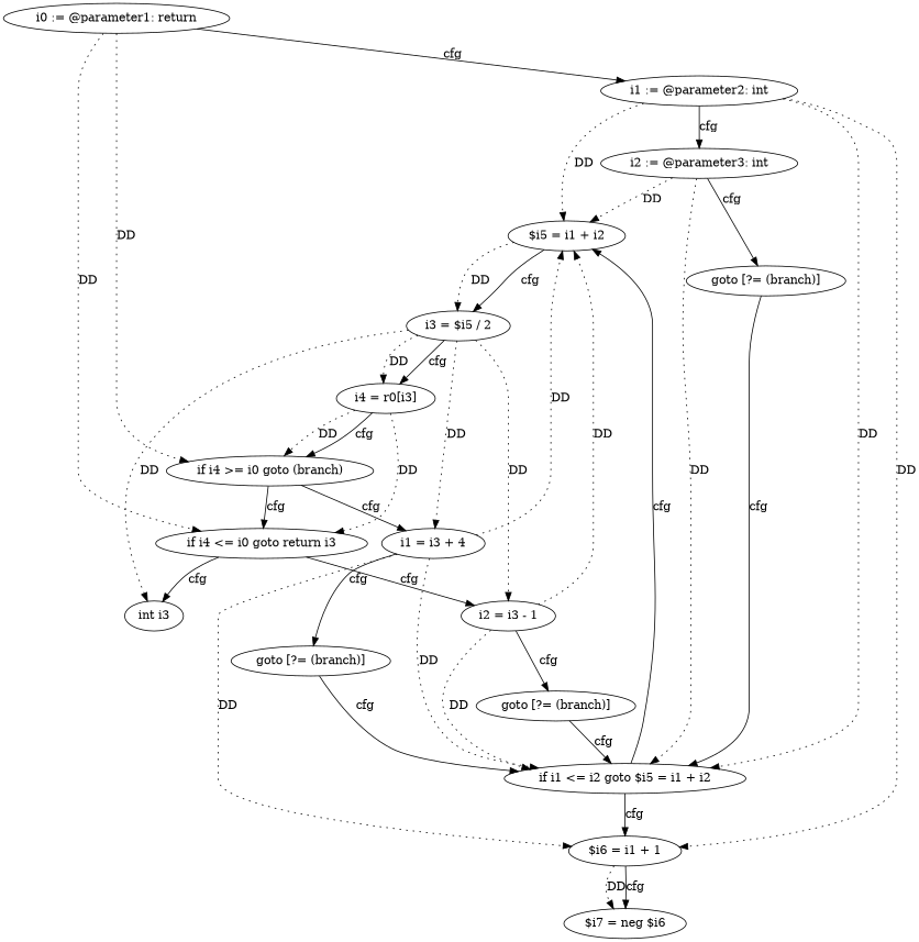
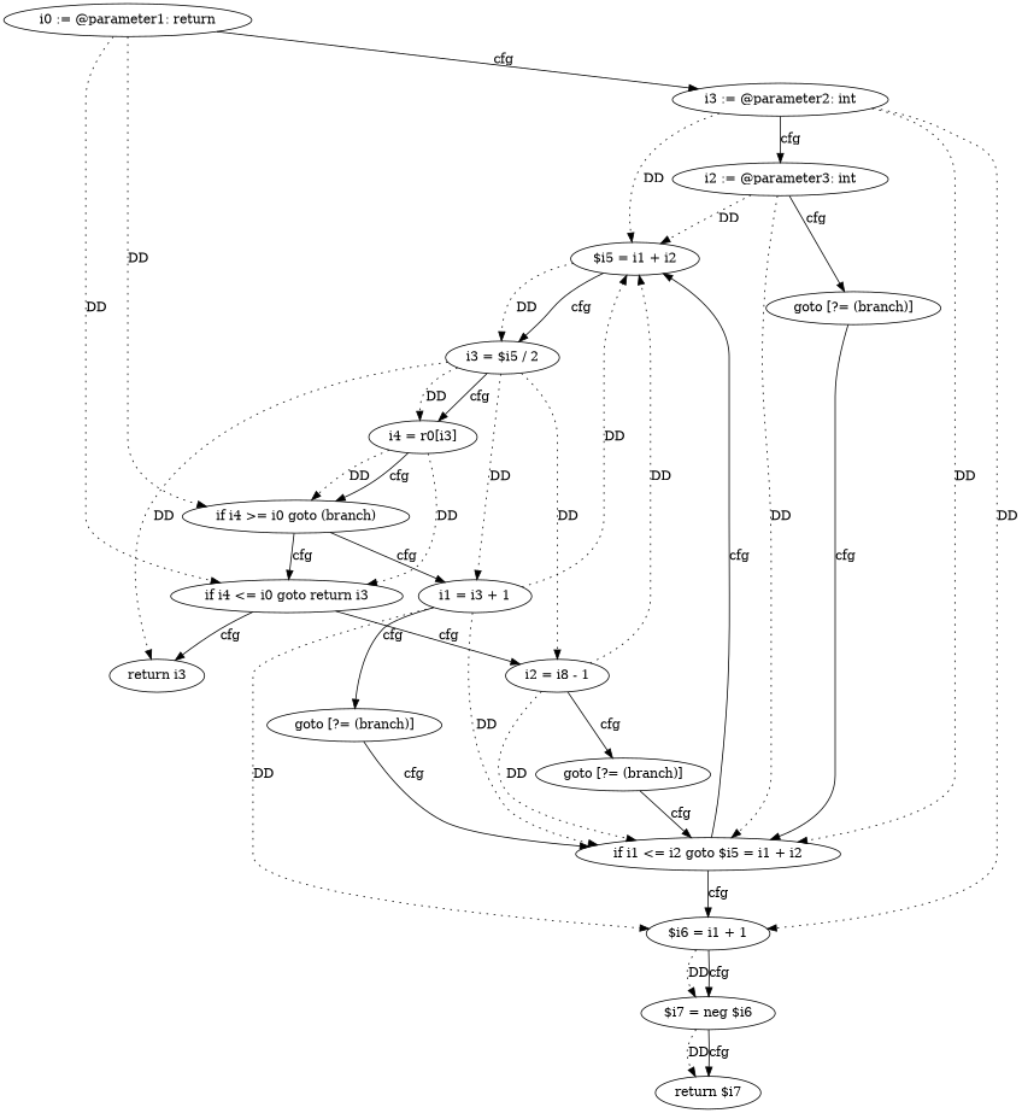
  digraph {
    edge [style=dotted]
    n1 [label="i0 := @parameter1: return"]
-   n2 [label="i1 := @parameter2: int"]
+   n2 [label="i3 := @parameter2: int"]
    n3 [label="if i4 >= i0 goto (branch)"]
    n4 [label="if i4 <= i0 goto return i3"]
    n5 [label="i4 = r0[i3]"]
    n6 [label="i2 := @parameter3: int"]
    n7 [label="$i5 = i1 + i2"]
    n8 [label="if i1 <= i2 goto $i5 = i1 + i2"]
    n9 [label="$i6 = i1 + 1"]
-   n10 [label="i1 = i3 + 4"]
-   n11 [label="i2 = i3 - 1"]
-   n12 [label="int i3"]
+   n10 [label="i1 = i3 + 1"]
+   n11 [label="i2 = i8 - 1"]
+   n12 [label="return i3"]
    n13 [label="goto [?= (branch)]"]
    n14 [label="i3 = $i5 / 2"]
    n15 [label="$i7 = neg $i6"]
    n16 [label="goto [?= (branch)]"]
    n17 [label="goto [?= (branch)]"]
+   n18 [label="return $i7"]
    n1 -> n2 [label=cfg style=""]
    n1 -> n3 [label=DD]
    n1 -> n4 [label=DD]
    n2 -> n6 [label=cfg style=""]
    n2 -> n7 [label=DD]
    n2 -> n8 [label=DD]
    n2 -> n9 [label=DD]
    n3 -> n4 [label=cfg style=""]
    n3 -> n10 [label=cfg style=""]
    n4 -> n11 [label=cfg style=""]
    n4 -> n12 [label=cfg style=""]
    n5 -> n3 [label=DD]
    n5 -> n3 [label=cfg style=""]
    n5 -> n4 [label=DD]
    n6 -> n7 [label=DD]
    n6 -> n8 [label=DD]
    n6 -> n13 [label=cfg style=""]
    n7 -> n14 [label=DD]
    n7 -> n14 [label=cfg style=""]
    n8 -> n7 [label=cfg style=""]
    n8 -> n9 [label=cfg style=""]
    n9 -> n15 [label=DD]
    n9 -> n15 [label=cfg style=""]
    n10 -> n7 [label=DD]
    n10 -> n8 [label=DD]
    n10 -> n9 [label=DD]
    n10 -> n16 [label=cfg style=""]
    n11 -> n7 [label=DD]
    n11 -> n8 [label=DD]
    n11 -> n17 [label=cfg style=""]
    n13 -> n8 [label=cfg style=""]
    n14 -> n5 [label=DD]
    n14 -> n5 [label=cfg style=""]
    n14 -> n10 [label=DD]
    n14 -> n11 [label=DD]
    n14 -> n12 [label=DD]
+   n15 -> n18 [label=DD]
+   n15 -> n18 [label=cfg style=""]
    n16 -> n8 [label=cfg style=""]
    n17 -> n8 [label=cfg style=""]
  }
